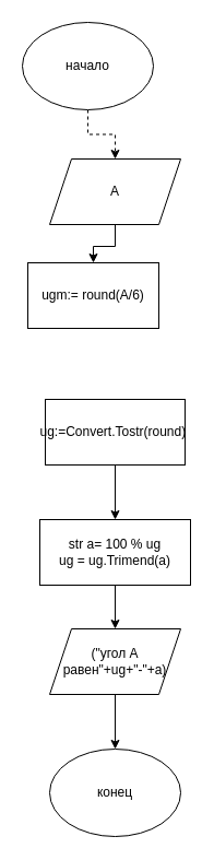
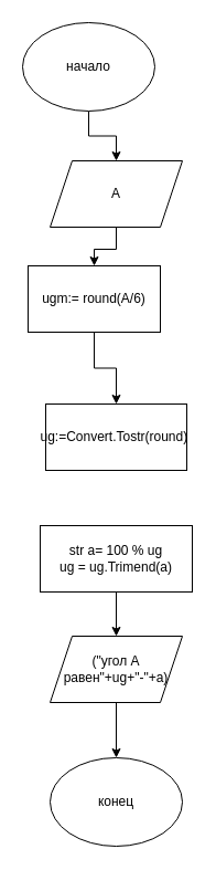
  <mxCell id="0" />
  <mxCell id="1" parent="0" />
- <mxCell id="2" value="" style="edgeStyle=orthogonalEdgeStyle;rounded=0;orthogonalLoop=1;jettySize=auto;html=1;dashed=1;" parent="1" source="3" target="6" edge="1"><mxGeometry relative="1" as="geometry" /></mxCell>
+ <mxCell id="2" value="" style="edgeStyle=orthogonalEdgeStyle;rounded=0;orthogonalLoop=1;jettySize=auto;html=1;" parent="1" source="3" target="6" edge="1"><mxGeometry relative="1" as="geometry" /></mxCell>
  <mxCell id="3" value="начало" style="ellipse;whiteSpace=wrap;html=1;" parent="1" vertex="1"><mxGeometry x="20" y="20" width="120" height="80" as="geometry" /></mxCell>
  <mxCell id="4" value="конец" style="ellipse;whiteSpace=wrap;html=1;" parent="1" vertex="1"><mxGeometry x="45" y="685" width="120" height="80" as="geometry" /></mxCell>
  <mxCell id="5" value="" style="edgeStyle=orthogonalEdgeStyle;rounded=0;orthogonalLoop=1;jettySize=auto;html=1;" parent="1" source="6" target="8" edge="1"><mxGeometry relative="1" as="geometry" /></mxCell>
  <mxCell id="6" value="A" style="shape=parallelogram;perimeter=parallelogramPerimeter;whiteSpace=wrap;html=1;fixedSize=1;" parent="1" vertex="1"><mxGeometry x="45" y="145" width="120" height="60" as="geometry" /></mxCell>
+ <mxCell id="7" value="" style="edgeStyle=orthogonalEdgeStyle;rounded=0;orthogonalLoop=1;jettySize=auto;html=1;" edge="1" parent="1" source="8" target="10"><mxGeometry relative="1" as="geometry" /></mxCell>
  <mxCell id="8" value="ugm:= round(A/6)" style="rounded=0;whiteSpace=wrap;html=1;" parent="1" vertex="1"><mxGeometry x="25" y="240" width="120" height="60" as="geometry" /></mxCell>
- <mxCell id="9" value="" style="edgeStyle=orthogonalEdgeStyle;rounded=0;orthogonalLoop=1;jettySize=auto;html=1;" edge="1" parent="1" source="10" target="12"><mxGeometry relative="1" as="geometry" /></mxCell>
  <mxCell id="10" value="&lt;pre style=&quot;margin-top: 0px; margin-bottom: calc(var(--s-prose-spacing) + 0.4em); padding: var(--su12); border: 0px; font-variant-numeric: inherit; font-variant-east-asian: inherit; font-stretch: inherit; line-height: var(--lh-md); font-family: var(--ff-mono); font-size: var(--fs-body1); vertical-align: baseline; box-sizing: inherit; width: auto; max-height: 600px; overflow: auto; background-color: var(--highlight-bg); border-radius: var(--br-md); color: var(--highlight-color); overflow-wrap: normal; text-align: left;&quot; class=&quot;lang-cpp s-code-block&quot;&gt;ug:=Convert.Tostr(round) &lt;/pre&gt;" style="rounded=0;whiteSpace=wrap;html=1;" vertex="1" parent="1"><mxGeometry x="41" y="365" width="128" height="60" as="geometry" /></mxCell>
  <mxCell id="11" value="" style="edgeStyle=orthogonalEdgeStyle;rounded=0;orthogonalLoop=1;jettySize=auto;html=1;" edge="1" parent="1" source="12" target="14"><mxGeometry relative="1" as="geometry" /></mxCell>
  <mxCell id="12" value="str a= 100 % ug&lt;br&gt;ug = ug.Trimend(a)" style="rounded=0;whiteSpace=wrap;html=1;" vertex="1" parent="1"><mxGeometry x="36" y="475" width="138" height="60" as="geometry" /></mxCell>
  <mxCell id="13" value="" style="edgeStyle=orthogonalEdgeStyle;rounded=0;orthogonalLoop=1;jettySize=auto;html=1;" edge="1" parent="1" source="14" target="4"><mxGeometry relative="1" as="geometry" /></mxCell>
  <mxCell id="14" value="(&quot;угол A равен&quot;+ug+&quot;-&quot;+a)" style="shape=parallelogram;perimeter=parallelogramPerimeter;whiteSpace=wrap;html=1;fixedSize=1;" vertex="1" parent="1"><mxGeometry x="45" y="575" width="120" height="60" as="geometry" /></mxCell>
